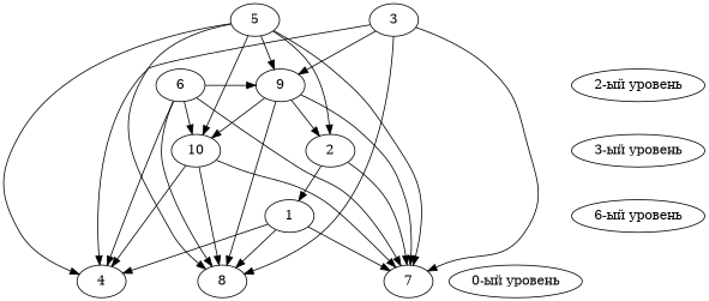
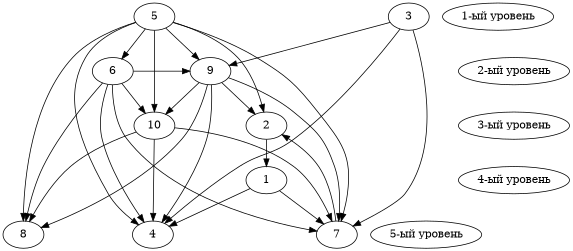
  digraph {
    3
    5
+   "1-ый уровень"
    6
    9
    "2-ый уровень"
    2
    10
    "3-ый уровень"
    1
-   "4-ый уровень" [label="6-ый уровень"]
+   "4-ый уровень"
    4
    7
    8
-   "5-ый уровень" [label="0-ый уровень"]
+   "5-ый уровень"
    subgraph sub_1 {
      rank=same
      3
      5
+     "1-ый уровень"
    }
    subgraph sub_2 {
      rank=same
      6
      9
      "2-ый уровень"
    }
    subgraph sub_3 {
      rank=same
      2
      10
      "3-ый уровень"
    }
    subgraph sub_4 {
      rank=same
      1
      "4-ый уровень"
    }
    subgraph sub_5 {
      rank=same
      4
      7
      8
      "5-ый уровень"
    }
    3 -> 9
    3 -> 4
    3 -> 7
-   3 -> 8
+   5 -> 6
    5 -> 9
    5 -> 2
    5 -> 10
    5 -> 4
    5 -> 7
    5 -> 8
    6 -> 9
    6 -> 10
    6 -> 4
    6 -> 7
    6 -> 8
    9 -> 2
    9 -> 10
+   9 -> 4
    9 -> 7
    9 -> 8
    2 -> 1
-   2 -> 7
+   7 -> 2
    10 -> 4
    10 -> 7
    10 -> 8
    1 -> 4
    1 -> 7
-   1 -> 8
  }
